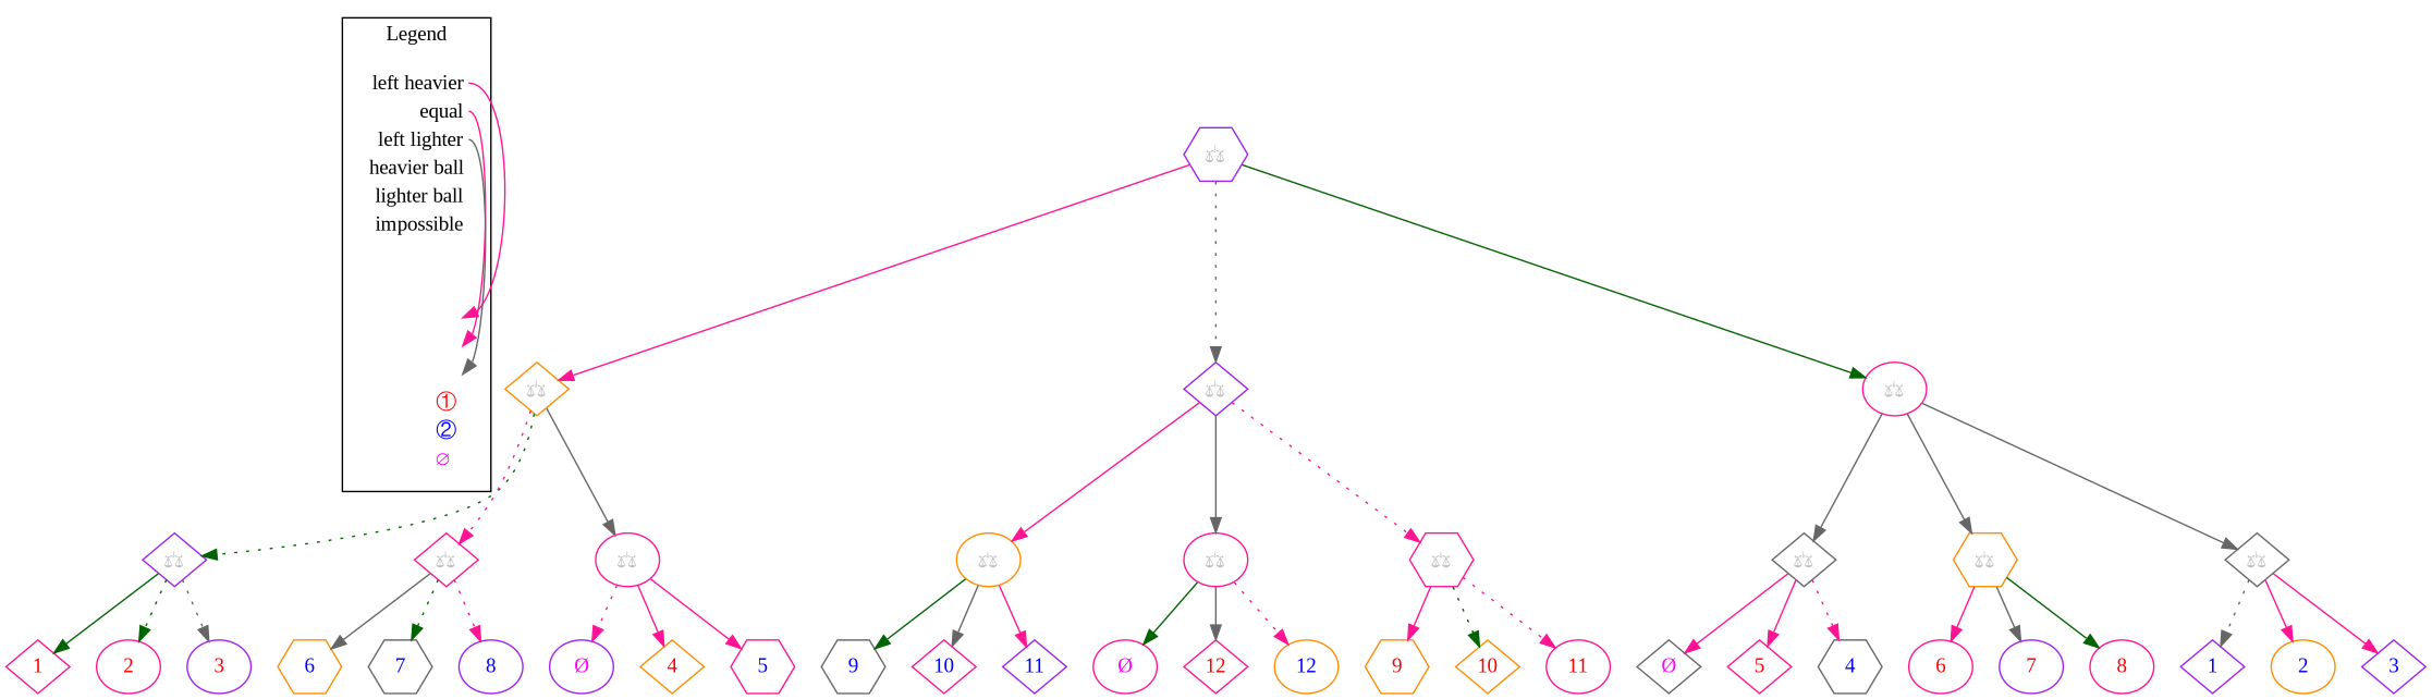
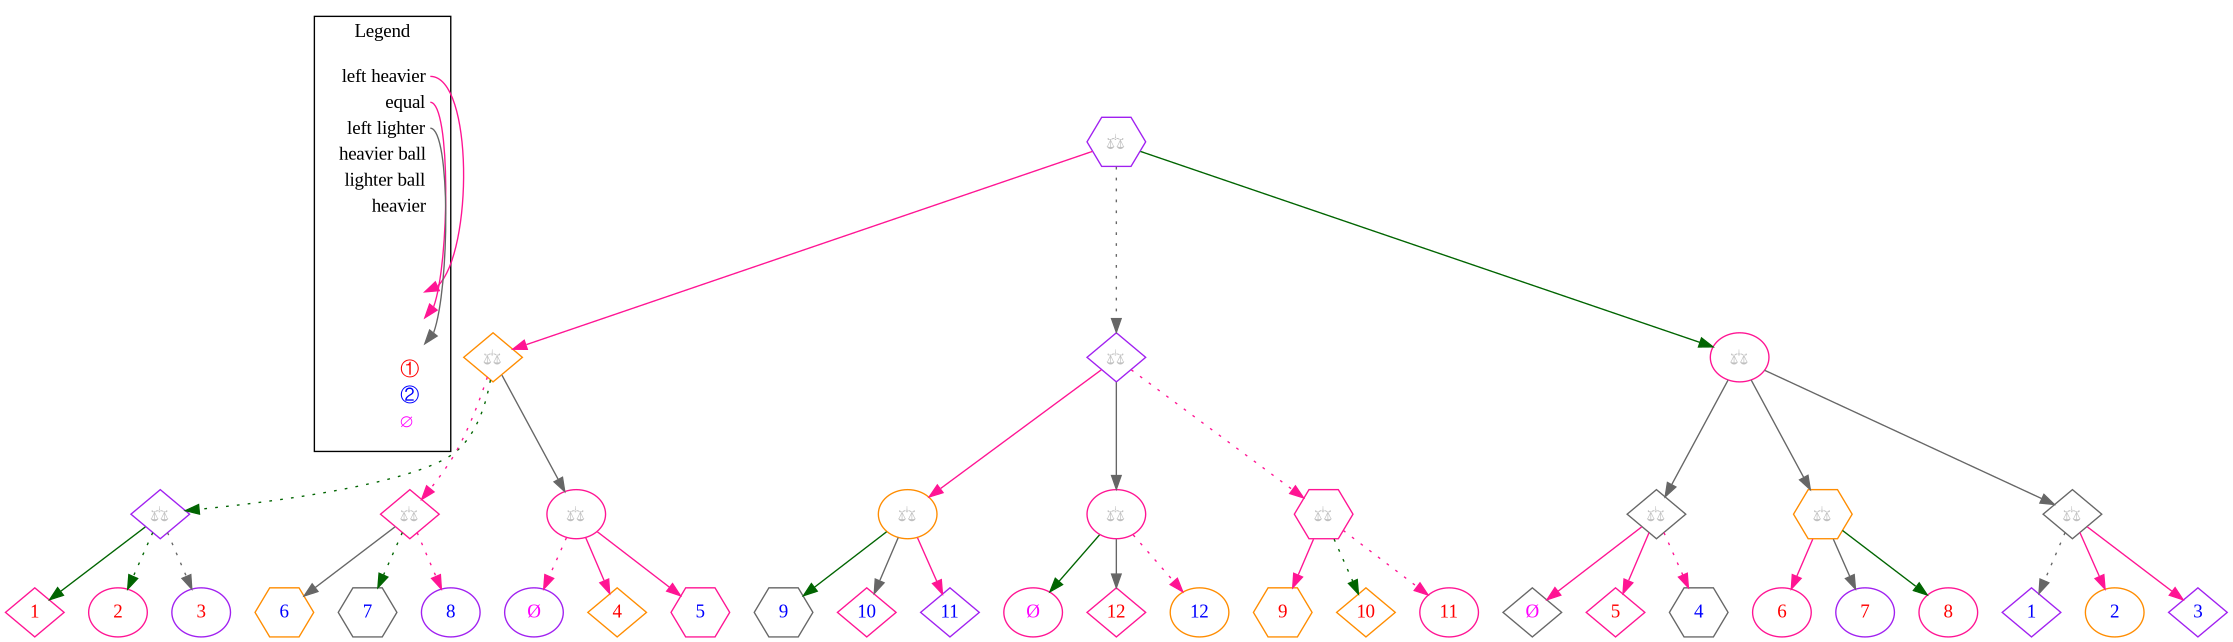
  digraph {
    fontname="Liberation Serif"
    node [color=deeppink fillcolor=white fixedsize=true fontcolor=grey shape=diamond style=filled fontname="Liberation Serif"]
    edge [color=deeppink style=solid fontname="Liberation Serif"]
    n1 [color=black fixedsize=false fontcolor=black label=<<table border="0" cellpadding="2" cellspacing="0" cellborder="0">       <tr><td align="right" port="h">&nbsp;</td></tr>       <tr><td align="right" port="e">&nbsp;</td></tr>       <tr><td align="right" port="l">&nbsp;</td></tr>       <tr><td align="left"><font color="red">①</font></td></tr>       <tr><td align="left"><font color="blue">②</font></td></tr>       <tr><td align="left"><font color="magenta">∅</font></td></tr>       </table>> shape=plaintext width=0.6]
-   n2 [color=black fixedsize=false fontcolor=black label=<<table border="0" cellpadding="2" cellspacing="0" cellborder="0">       <tr><td align="right" port="h">left heavier</td></tr>       <tr><td align="right" port="e">equal</td></tr>       <tr><td align="right" port="l">left lighter</td></tr>       <tr><td align="right" port="bh">heavier ball</td></tr>       <tr><td align="right" port="bl">lighter ball</td></tr>       <tr><td align="right" port="bi">impossible</td></tr>       </table>> shape=plaintext width=0.6]
+   n2 [color=black fixedsize=false fontcolor=black label=<<table border="0" cellpadding="2" cellspacing="0" cellborder="0">       <tr><td align="right" port="h">left heavier</td></tr>       <tr><td align="right" port="e">equal</td></tr>       <tr><td align="right" port="l">left lighter</td></tr>       <tr><td align="right" port="bh">heavier ball</td></tr>       <tr><td align="right" port="bl">lighter ball</td></tr>       <tr><td align="right" port="bi">heavier</td></tr>       </table>> shape=plaintext width=0.6]
    n3 [color=purple label="⚖" shape=hexagon width=0.6]
    n4 [color=darkorange label="⚖" width=0.6]
    n5 [color=purple label="⚖" width=0.6]
    n6 [label="⚖" shape=ellipse width=0.6]
    n7 [color=purple label="⚖" width=0.6]
    n8 [label="⚖" width=0.6]
    n9 [label="⚖" shape=ellipse width=0.6]
    n10 [color=darkorange label="⚖" shape=ellipse width=0.6]
    n11 [label="⚖" shape=ellipse width=0.6]
    n12 [label="⚖" shape=hexagon width=0.6]
    n13 [color=gray40 label="⚖" width=0.6]
    n14 [color=darkorange label="⚖" shape=hexagon width=0.6]
    n15 [color=gray40 label="⚖" width=0.6]
    n16 [fontcolor=red label=1 width=0.6]
    n17 [fontcolor=red label=2 shape=ellipse width=0.6]
    n18 [color=purple fontcolor=red label=3 shape=ellipse width=0.6]
    n19 [color=darkorange fontcolor=blue label=6 shape=hexagon width=0.6]
    n20 [color=gray40 fontcolor=blue label=7 shape=hexagon width=0.6]
    n21 [color=purple fontcolor=blue label=8 shape=ellipse width=0.6]
    n22 [color=purple fontcolor=magenta label="Ø" shape=ellipse width=0.6]
    n23 [color=darkorange fontcolor=red label=4 width=0.6]
    n24 [fontcolor=blue label=5 shape=hexagon width=0.6]
    n25 [color=gray40 fontcolor=blue label=9 shape=hexagon width=0.6]
    n26 [fontcolor=blue label=10 width=0.6]
    n27 [color=purple fontcolor=blue label=11 width=0.6]
    n28 [fontcolor=magenta label="Ø" shape=ellipse width=0.6]
    n29 [fontcolor=red label=12 width=0.6]
    n30 [color=darkorange fontcolor=blue label=12 shape=ellipse width=0.6]
    n31 [color=darkorange fontcolor=red label=9 shape=hexagon width=0.6]
    n32 [color=darkorange fontcolor=red label=10 width=0.6]
    n33 [fontcolor=red label=11 shape=ellipse width=0.6]
    n34 [color=gray40 fontcolor=magenta label="Ø" width=0.6]
    n35 [fontcolor=red label=5 width=0.6]
    n36 [color=gray40 fontcolor=blue label=4 shape=hexagon width=0.6]
    n37 [fontcolor=red label=6 shape=ellipse width=0.6]
    n38 [color=purple fontcolor=red label=7 shape=ellipse width=0.6]
    n39 [fontcolor=red label=8 shape=ellipse width=0.6]
    n40 [color=purple fontcolor=blue label=1 width=0.6]
    n41 [color=darkorange fontcolor=blue label=2 shape=ellipse width=0.6]
    n42 [color=purple fontcolor=blue label=3 width=0.6]
    subgraph cluster_1 {
      label=Legend
      n1
      n2
    }
    n2 -> n1 [headport="h:e" tailport="h:e"]
    n2 -> n1 [headport="e:e" tailport="e:e"]
    n2 -> n1 [color=gray40 headport="l:e" tailport="l:e"]
    n3 -> n4
    n3 -> n5 [color=gray40 style=dotted]
    n3 -> n6 [color=darkgreen]
    n4 -> n7 [color=darkgreen style=dotted]
    n4 -> n8 [style=dotted]
    n4 -> n9 [color=gray40]
    n5 -> n10
    n5 -> n11 [color=gray40]
    n5 -> n12 [style=dotted]
    n6 -> n13 [color=gray40]
    n6 -> n14 [color=gray40]
    n6 -> n15 [color=gray40]
    n7 -> n16 [color=darkgreen]
    n7 -> n17 [color=darkgreen style=dotted]
    n7 -> n18 [color=gray40 style=dotted]
    n8 -> n19 [color=gray40]
    n8 -> n20 [color=darkgreen style=dotted]
    n8 -> n21 [style=dotted]
    n9 -> n22 [style=dotted]
    n9 -> n23
    n9 -> n24
    n10 -> n25 [color=darkgreen]
    n10 -> n26 [color=gray40]
    n10 -> n27
    n11 -> n28 [color=darkgreen]
    n11 -> n29 [color=gray40]
    n11 -> n30 [style=dotted]
    n12 -> n31
    n12 -> n32 [color=darkgreen style=dotted]
    n12 -> n33 [style=dotted]
    n13 -> n34
    n13 -> n35
    n13 -> n36 [style=dotted]
    n14 -> n37
    n14 -> n38 [color=gray40]
    n14 -> n39 [color=darkgreen]
    n15 -> n40 [color=gray40 style=dotted]
    n15 -> n41
    n15 -> n42
  }
